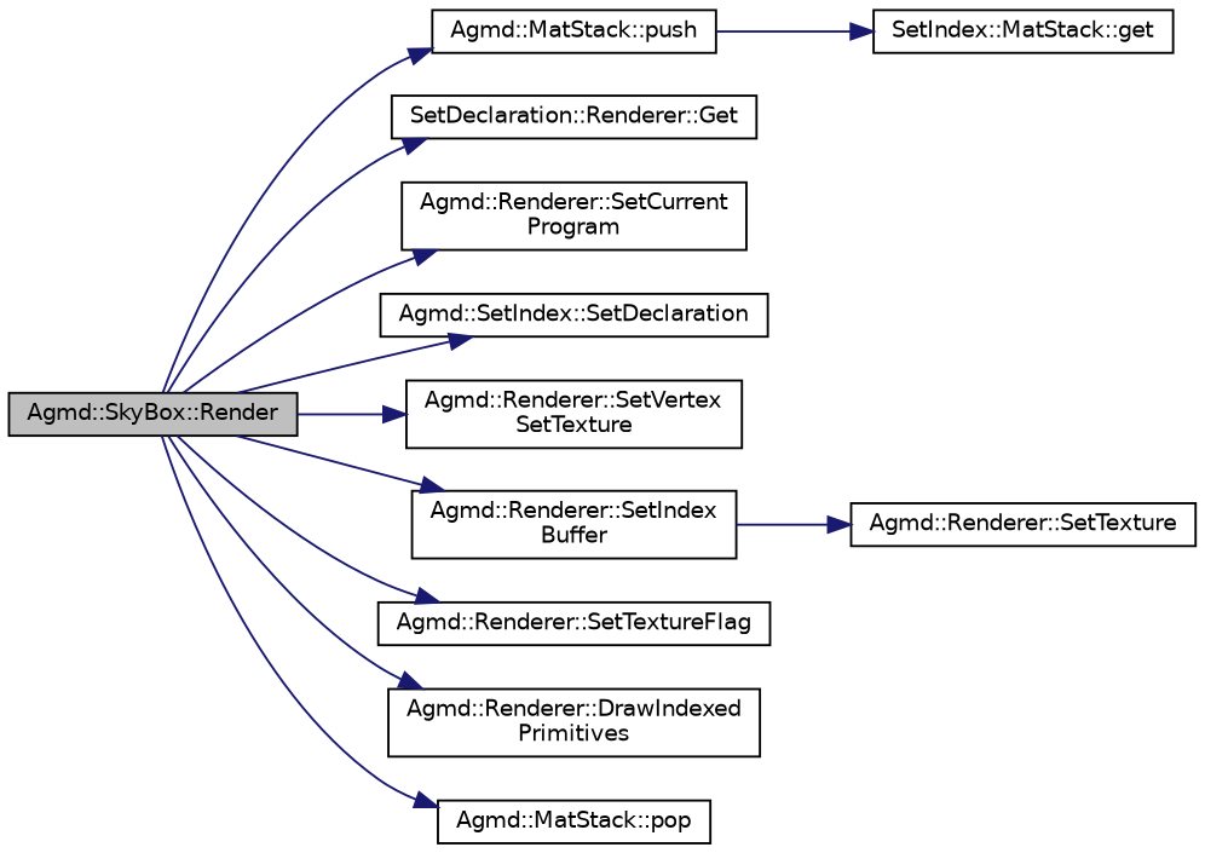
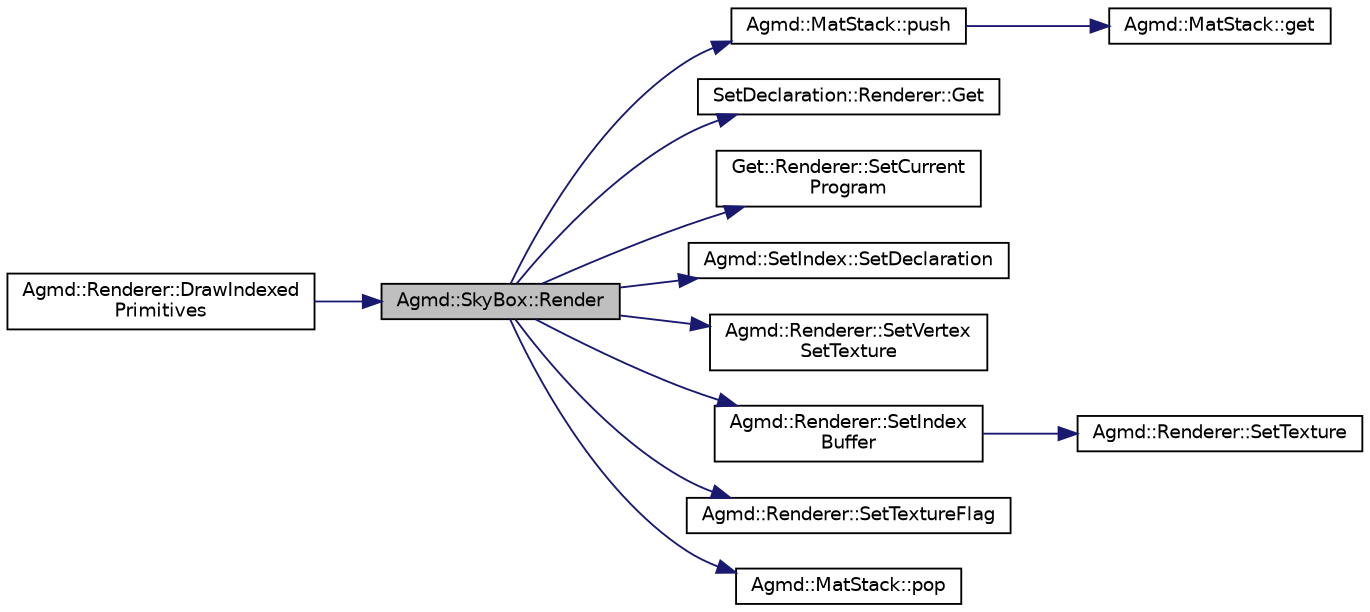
  digraph {
    rankdir=LR
    node [color=black fillcolor=white fontname=Helvetica fontsize=10 shape=record style=filled]
    edge [color=midnightblue fontname=Helvetica fontsize=10 labelfontname=Helvetica labelfontsize=10 style=solid]
    n1 [fillcolor=grey75 fontcolor=black height=0.2 label="Agmd::SkyBox::Render" width=0.4]
    n2 [height=0.2 label="Agmd::MatStack::push" width=0.4]
    n3 [height=0.2 label="SetDeclaration::Renderer::Get" width=0.4]
-   n4 [height=0.2 label="Agmd::Renderer::SetCurrent\lProgram" width=0.4]
+   n4 [height=0.2 label="Get::Renderer::SetCurrent\lProgram" width=0.4]
    n5 [height=0.2 label="Agmd::SetIndex::SetDeclaration" width=0.4]
    n6 [height=0.2 label="Agmd::Renderer::SetVertex\lSetTexture" width=0.4]
    n7 [height=0.2 label="Agmd::Renderer::SetIndex\lBuffer" width=0.4]
    n8 [height=0.2 label="Agmd::Renderer::SetTextureFlag" width=0.4]
    n9 [height=0.2 label="Agmd::Renderer::DrawIndexed\lPrimitives" width=0.4]
    n10 [height=0.2 label="Agmd::MatStack::pop" width=0.4]
-   n11 [height=0.2 label="SetIndex::MatStack::get" width=0.4]
+   n11 [height=0.2 label="Agmd::MatStack::get" width=0.4]
    n12 [height=0.2 label="Agmd::Renderer::SetTexture" width=0.4]
    n1 -> n2
    n1 -> n3
    n1 -> n4
    n1 -> n5
    n1 -> n6
    n1 -> n7
    n1 -> n8
-   n1 -> n9
+   n9 -> n1
    n1 -> n10
    n2 -> n11
    n7 -> n12
  }
